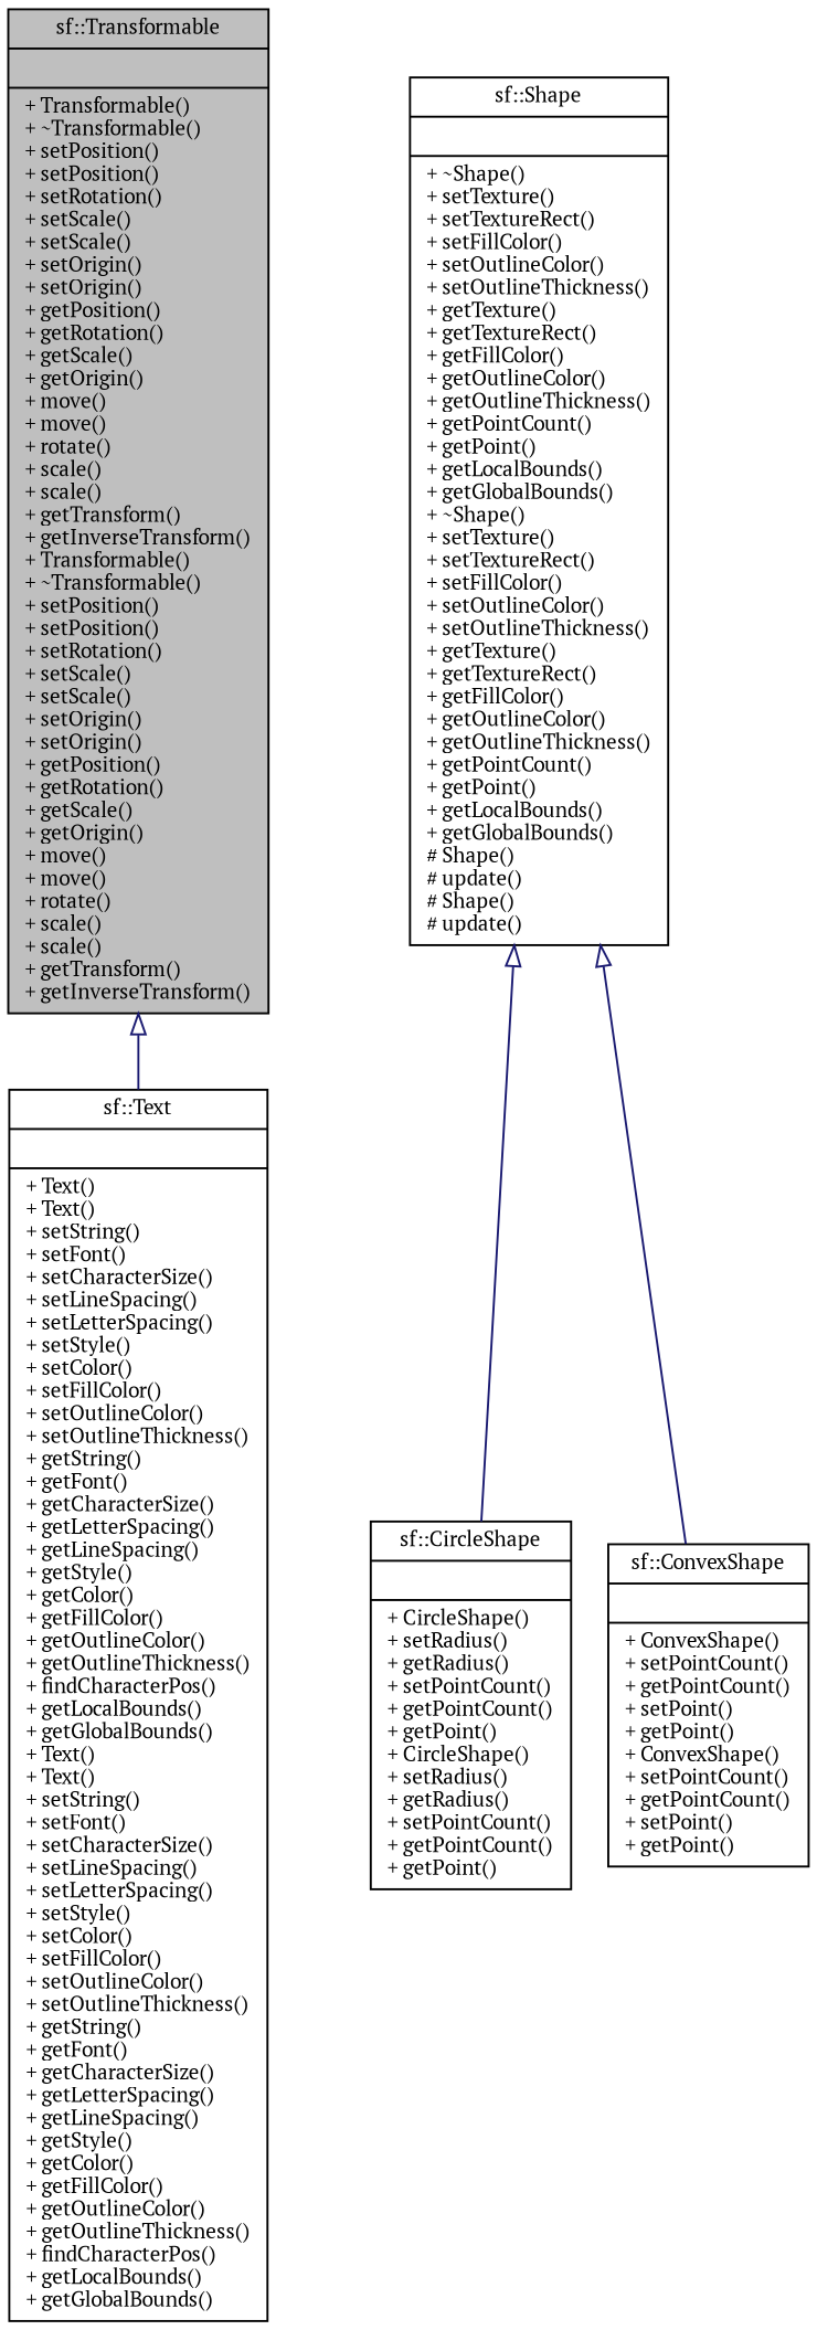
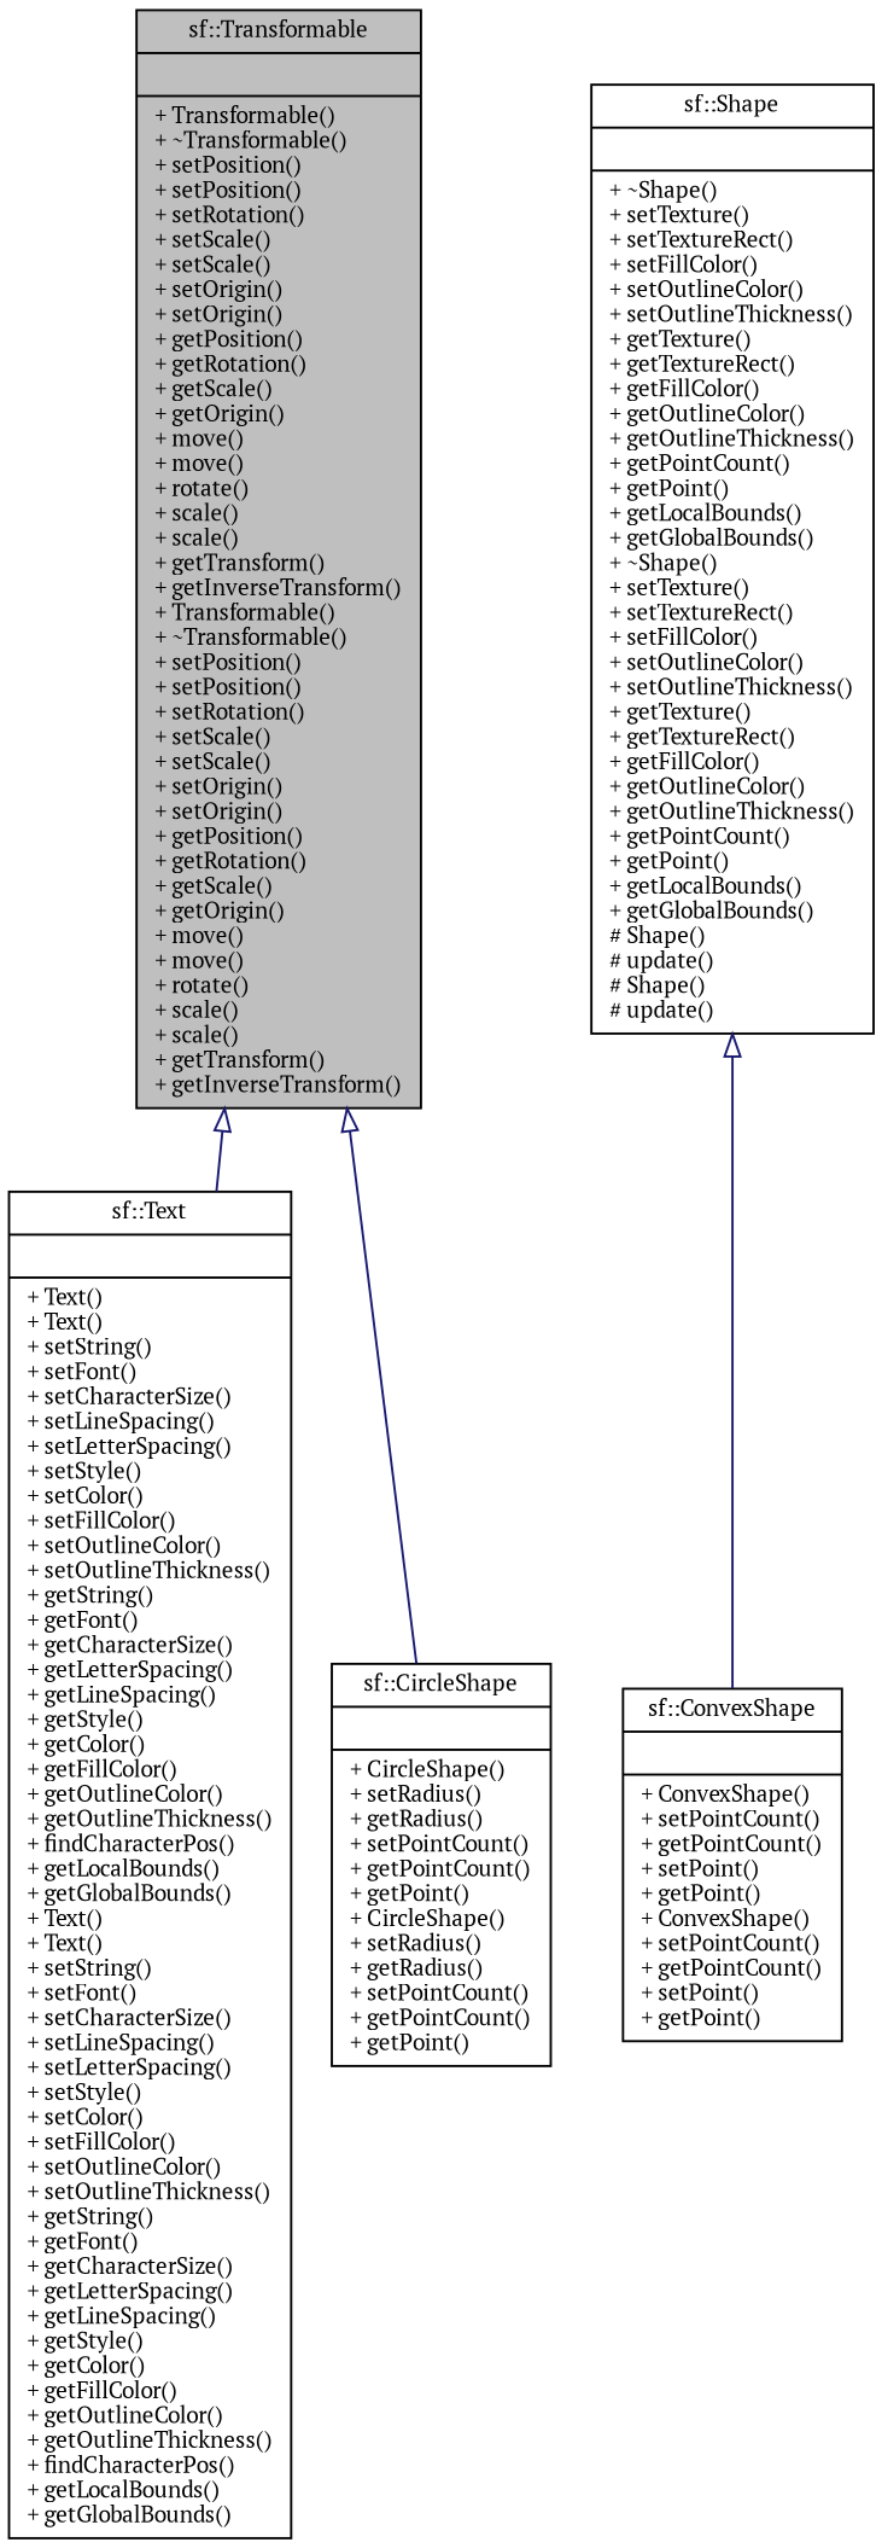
  digraph {
    fontname="PT Serif"
    node [color=black fillcolor=white fontname="PT Serif" fontsize=10 shape=record style=filled]
    edge [arrowtail=onormal color=midnightblue dir=back fontname="PT Serif" fontsize=10 labelfontname=Helvetica labelfontsize=10 style=solid]
    n1 [fillcolor=grey75 fontcolor=black height=0.2 label="{sf::Transformable\n||+ Transformable()\l+ ~Transformable()\l+ setPosition()\l+ setPosition()\l+ setRotation()\l+ setScale()\l+ setScale()\l+ setOrigin()\l+ setOrigin()\l+ getPosition()\l+ getRotation()\l+ getScale()\l+ getOrigin()\l+ move()\l+ move()\l+ rotate()\l+ scale()\l+ scale()\l+ getTransform()\l+ getInverseTransform()\l+ Transformable()\l+ ~Transformable()\l+ setPosition()\l+ setPosition()\l+ setRotation()\l+ setScale()\l+ setScale()\l+ setOrigin()\l+ setOrigin()\l+ getPosition()\l+ getRotation()\l+ getScale()\l+ getOrigin()\l+ move()\l+ move()\l+ rotate()\l+ scale()\l+ scale()\l+ getTransform()\l+ getInverseTransform()\l}" width=0.4]
    n2 [height=0.2 label="{sf::Text\n||+ Text()\l+ Text()\l+ setString()\l+ setFont()\l+ setCharacterSize()\l+ setLineSpacing()\l+ setLetterSpacing()\l+ setStyle()\l+ setColor()\l+ setFillColor()\l+ setOutlineColor()\l+ setOutlineThickness()\l+ getString()\l+ getFont()\l+ getCharacterSize()\l+ getLetterSpacing()\l+ getLineSpacing()\l+ getStyle()\l+ getColor()\l+ getFillColor()\l+ getOutlineColor()\l+ getOutlineThickness()\l+ findCharacterPos()\l+ getLocalBounds()\l+ getGlobalBounds()\l+ Text()\l+ Text()\l+ setString()\l+ setFont()\l+ setCharacterSize()\l+ setLineSpacing()\l+ setLetterSpacing()\l+ setStyle()\l+ setColor()\l+ setFillColor()\l+ setOutlineColor()\l+ setOutlineThickness()\l+ getString()\l+ getFont()\l+ getCharacterSize()\l+ getLetterSpacing()\l+ getLineSpacing()\l+ getStyle()\l+ getColor()\l+ getFillColor()\l+ getOutlineColor()\l+ getOutlineThickness()\l+ findCharacterPos()\l+ getLocalBounds()\l+ getGlobalBounds()\l}" width=0.4]
    n3 [height=0.2 label="{sf::Shape\n||+ ~Shape()\l+ setTexture()\l+ setTextureRect()\l+ setFillColor()\l+ setOutlineColor()\l+ setOutlineThickness()\l+ getTexture()\l+ getTextureRect()\l+ getFillColor()\l+ getOutlineColor()\l+ getOutlineThickness()\l+ getPointCount()\l+ getPoint()\l+ getLocalBounds()\l+ getGlobalBounds()\l+ ~Shape()\l+ setTexture()\l+ setTextureRect()\l+ setFillColor()\l+ setOutlineColor()\l+ setOutlineThickness()\l+ getTexture()\l+ getTextureRect()\l+ getFillColor()\l+ getOutlineColor()\l+ getOutlineThickness()\l+ getPointCount()\l+ getPoint()\l+ getLocalBounds()\l+ getGlobalBounds()\l# Shape()\l# update()\l# Shape()\l# update()\l}" width=0.4]
    n4 [height=0.2 label="{sf::CircleShape\n||+ CircleShape()\l+ setRadius()\l+ getRadius()\l+ setPointCount()\l+ getPointCount()\l+ getPoint()\l+ CircleShape()\l+ setRadius()\l+ getRadius()\l+ setPointCount()\l+ getPointCount()\l+ getPoint()\l}" width=0.4]
    n5 [height=0.2 label="{sf::ConvexShape\n||+ ConvexShape()\l+ setPointCount()\l+ getPointCount()\l+ setPoint()\l+ getPoint()\l+ ConvexShape()\l+ setPointCount()\l+ getPointCount()\l+ setPoint()\l+ getPoint()\l}" width=0.4]
    n1 -> n2
-   n3 -> n4
+   n1 -> n4
    n3 -> n5
  }
